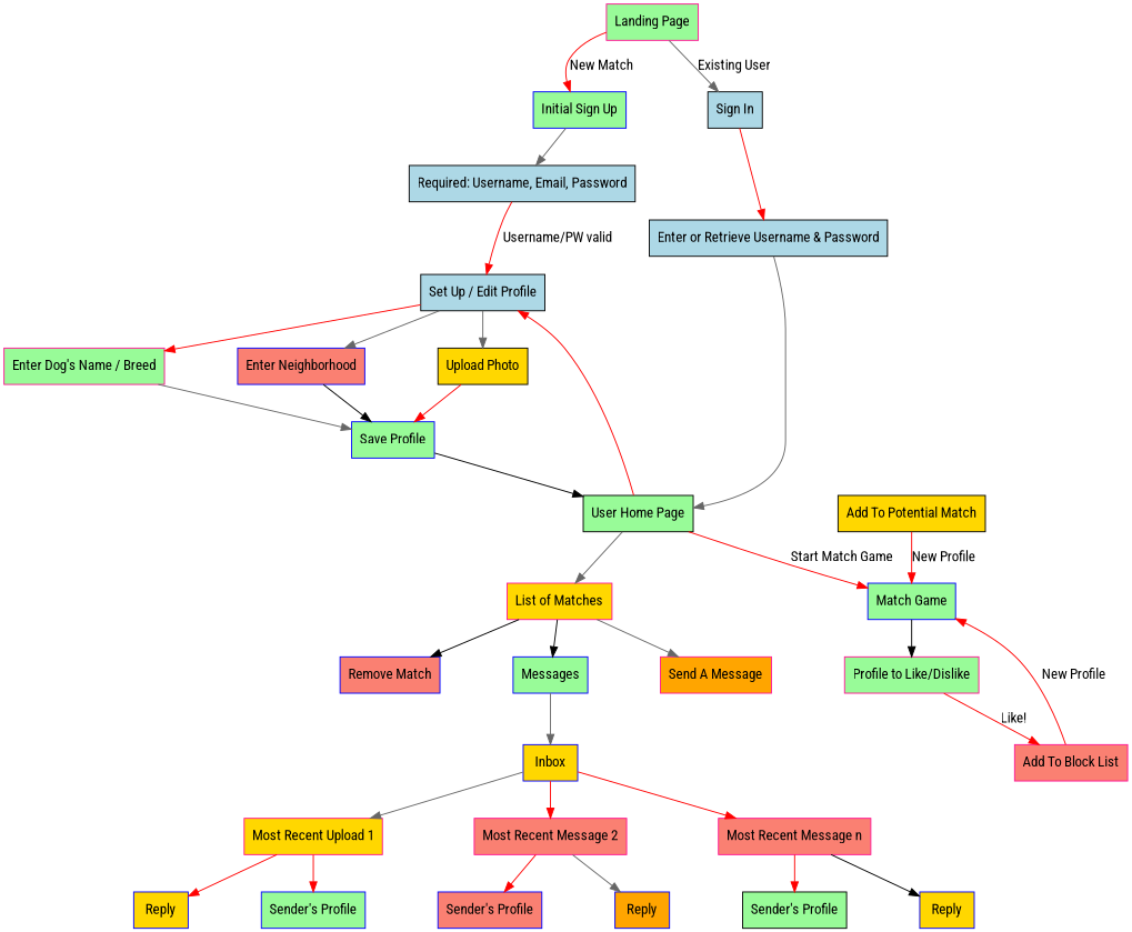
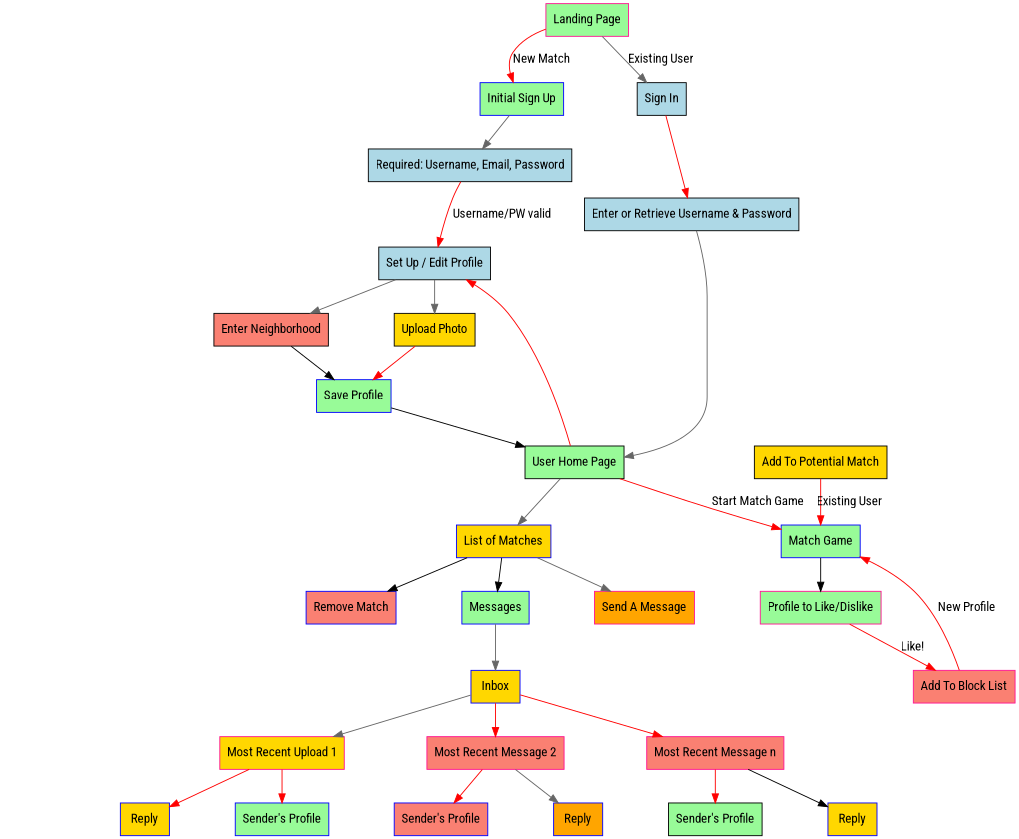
  digraph {
    fontname="Roboto Condensed"
    nodesep=1.0
    node [color=blue fillcolor=palegreen fontname="Roboto Condensed" shape=box style=filled]
    edge [color=red fontname="Roboto Condensed"]
    n1 [color=deeppink label="Landing Page"]
    n2 [label="Initial Sign Up"]
    n3 [color=black fillcolor=lightblue label="Sign In"]
    n4 [color=black fillcolor=lightblue label="Required: Username, Email, Password"]
    n5 [color=black fillcolor=lightblue label="Enter or Retrieve Username & Password"]
    n6 [color=black fillcolor=lightblue label="Set Up / Edit Profile"]
-   n7 [color=deeppink label="Enter Dog's Name / Breed"]
-   n8 [fillcolor=salmon label="Enter Neighborhood"]
+   n8 [color=black fillcolor=salmon label="Enter Neighborhood"]
    n9 [color=black fillcolor=gold label="Upload Photo"]
    n10 [color=black label="User Home Page"]
-   n11 [color=deeppink fillcolor=gold label="List of Matches"]
+   n11 [fillcolor=gold label="List of Matches"]
    n12 [label="Match Game"]
    n13 [label="Save Profile"]
    n14 [fillcolor=salmon label="Remove Match"]
    Messages
    n16 [color=deeppink fillcolor=orange label="Send A Message"]
    n17 [color=deeppink label="Profile to Like/Dislike"]
    Inbox [fillcolor=gold]
    n19 [color=deeppink fillcolor=gold label="Most Recent Upload 1"]
    n20 [color=deeppink fillcolor=salmon label="Most Recent Message 2"]
    n21 [color=deeppink fillcolor=salmon label="Most Recent Message n"]
    n22 [fillcolor=gold label=Reply]
    n23 [label="Sender's Profile"]
    n24 [fillcolor=salmon label="Sender's Profile"]
    n25 [fillcolor=orange label=Reply]
    n26 [color=black label="Sender's Profile"]
    n27 [fillcolor=gold label=Reply]
    n28 [color=deeppink fillcolor=salmon label="Add To Block List"]
    n29 [color=black fillcolor=gold label="Add To Potential Match"]
    n1 -> n2 [label="New Match"]
    n1 -> n3 [color=gray40 label="Existing User"]
    n2 -> n4 [color=gray40]
    n3 -> n5
    n4 -> n6 [label="Username/PW valid"]
    n5 -> n10 [color=gray40]
-   n6 -> n7
    n6 -> n8 [color=gray40]
    n6 -> n9 [color=gray40]
-   n7 -> n13 [color=gray40]
    n8 -> n13 [color=black]
    n9 -> n13
    n10 -> n6
    n10 -> n11 [color=gray40]
    n10 -> n12 [label="Start Match Game"]
    n11 -> n14 [color=black]
    n11 -> Messages [color=black]
    n11 -> n16 [color=gray40]
    n12 -> n17 [color=black]
    n13 -> n10 [color=black]
    Messages -> Inbox [color=gray40]
    n17 -> n28 [label="Like!"]
    Inbox -> n19 [color=gray40]
    Inbox -> n20
    Inbox -> n21
    n19 -> n22
    n19 -> n23
    n20 -> n24
    n20 -> n25 [color=gray40]
    n21 -> n26
    n21 -> n27 [color=black]
    n28 -> n12 [label="New Profile"]
-   n29 -> n12 [label="New Profile"]
+   n29 -> n12 [label="Existing User"]
  }
